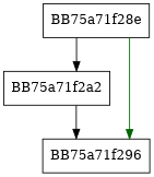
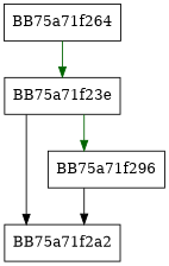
  digraph {
    splines=ortho
    node [shape=box]
    edge [color=darkgreen]
-   BB75a71f28e
+   BB75a71f264
+   BB75a71f28e [label=BB75a71f23e]
    n3 [label=BB75a71f2a2]
    BB75a71f296
+   BB75a71f264 -> BB75a71f28e
    BB75a71f28e -> n3 [color=black]
    BB75a71f28e -> BB75a71f296
-   n3 -> BB75a71f296 [color=black]
+   BB75a71f296 -> n3 [color=black]
  }
